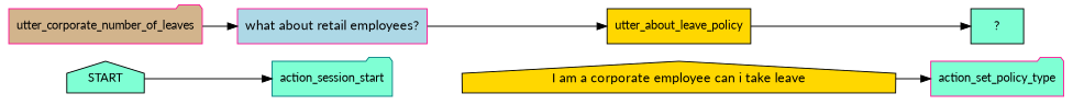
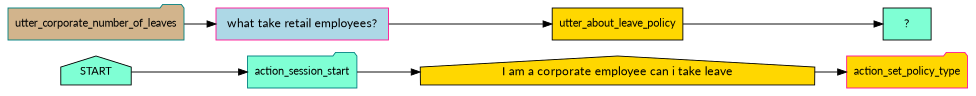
  digraph {
    fontname=Lato
    rankdir=LR
    node [color=black fillcolor=aquamarine fontname=Lato fontsize=12 shape=folder style=filled]
    edge [fontname=Lato]
    n1 [label=START shape=house]
    n2 [color=teal label=action_session_start]
    n3 [fillcolor=gold label="I am a corporate employee can i take leave" shape=house fontsize=""]
-   n4 [color=deeppink label=action_set_policy_type]
-   n5 [color=deeppink fillcolor=tan label=utter_corporate_number_of_leaves]
-   n6 [color=deeppink fillcolor=lightblue label="what about retail employees?" shape=box fontsize=""]
+   n4 [color=deeppink fillcolor=gold label=action_set_policy_type]
+   n5 [color=teal fillcolor=tan label=utter_corporate_number_of_leaves]
+   n6 [color=deeppink fillcolor=lightblue label="what take retail employees?" shape=box fontsize=""]
    n7 [fillcolor=gold label=utter_about_leave_policy shape=box]
    n8 [label="  ?  " shape=box fontsize=""]
    n1 -> n2
+   n2 -> n3
    n3 -> n4
    n5 -> n6
    n6 -> n7
    n7 -> n8
  }
